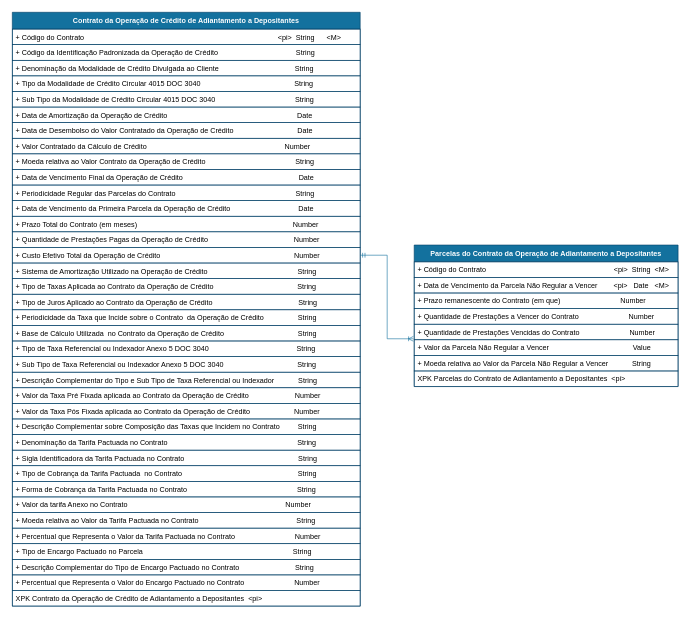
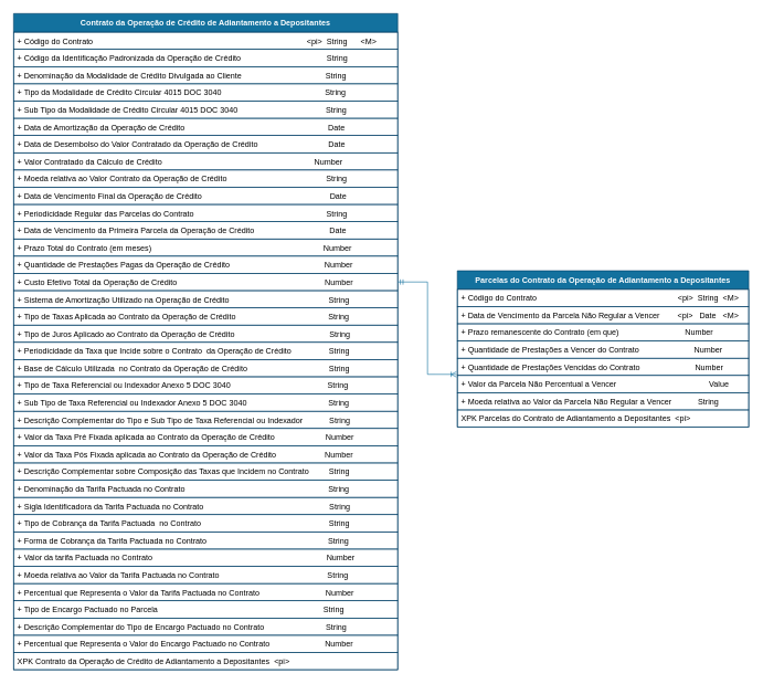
  <mxCell id="0" />
  <mxCell id="1" parent="0" />
  <mxCell id="2" value="Parcelas do Contrato da Operação de Adiantamento a Depositantes" style="swimlane;fontStyle=1;childLayout=stackLayout;horizontal=1;startSize=28;horizontalStack=0;resizeParent=1;resizeParentMax=0;resizeLast=0;collapsible=1;marginBottom=0;rounded=0;shadow=0;comic=0;sketch=0;align=center;html=0;autosize=1;fillColor=#13719E;strokeColor=#003F66;fontColor=#FFFFFF;" parent="1" vertex="1"><mxGeometry x="690" y="408" width="440" height="236" as="geometry" /></mxCell>
  <mxCell id="3" value="+ Código do Contrato                                                                &lt;pi&gt;  String  &lt;M&gt;" style="text;fillColor=none;align=left;verticalAlign=top;spacingLeft=4;spacingRight=4;overflow=hidden;rotatable=0;points=[[0,0.5],[1,0.5]];portConstraint=eastwest;strokeColor=#003F66;" parent="2" vertex="1"><mxGeometry y="28" width="440" height="26" as="geometry" /></mxCell>
  <mxCell id="4" value="+ Data de Vencimento da Parcela Não Regular a Vencer        &lt;pi&gt;   Date   &lt;M&gt;" style="text;fillColor=none;align=left;verticalAlign=top;spacingLeft=4;spacingRight=4;overflow=hidden;rotatable=0;points=[[0,0.5],[1,0.5]];portConstraint=eastwest;strokeColor=#003F66;" parent="2" vertex="1"><mxGeometry y="54" width="440" height="26" as="geometry" /></mxCell>
  <mxCell id="5" value="+ Prazo remanescente do Contrato (em que)                              Number  " style="text;fillColor=none;align=left;verticalAlign=top;spacingLeft=4;spacingRight=4;overflow=hidden;rotatable=0;points=[[0,0.5],[1,0.5]];portConstraint=eastwest;strokeColor=#003F66;" parent="2" vertex="1"><mxGeometry y="80" width="440" height="26" as="geometry" /></mxCell>
  <mxCell id="6" value="+ Quantidade de Prestações a Vencer do Contrato                         Number" style="text;fillColor=none;align=left;verticalAlign=top;spacingLeft=4;spacingRight=4;overflow=hidden;rotatable=0;points=[[0,0.5],[1,0.5]];portConstraint=eastwest;strokeColor=#003F66;" parent="2" vertex="1"><mxGeometry y="106" width="440" height="26" as="geometry" /></mxCell>
  <mxCell id="7" value="+ Quantidade de Prestações Vencidas do Contrato                         Number  " style="text;fillColor=none;align=left;verticalAlign=top;spacingLeft=4;spacingRight=4;overflow=hidden;rotatable=0;points=[[0,0.5],[1,0.5]];portConstraint=eastwest;strokeColor=#003F66;" parent="2" vertex="1"><mxGeometry y="132" width="440" height="26" as="geometry" /></mxCell>
- <mxCell id="8" value="+ Valor da Parcela Não Regular a Vencer                                          Value" style="text;fillColor=none;align=left;verticalAlign=top;spacingLeft=4;spacingRight=4;overflow=hidden;rotatable=0;points=[[0,0.5],[1,0.5]];portConstraint=eastwest;strokeColor=#003F66;" parent="2" vertex="1"><mxGeometry y="158" width="440" height="26" as="geometry" /></mxCell>
+ <mxCell id="8" value="+ Valor da Parcela Não Percentual a Vencer                                          Value" style="text;fillColor=none;align=left;verticalAlign=top;spacingLeft=4;spacingRight=4;overflow=hidden;rotatable=0;points=[[0,0.5],[1,0.5]];portConstraint=eastwest;strokeColor=#003F66;" parent="2" vertex="1"><mxGeometry y="158" width="440" height="26" as="geometry" /></mxCell>
  <mxCell id="9" value="+ Moeda relativa ao Valor da Parcela Não Regular a Vencer            String" style="text;fillColor=none;align=left;verticalAlign=top;spacingLeft=4;spacingRight=4;overflow=hidden;rotatable=0;points=[[0,0.5],[1,0.5]];portConstraint=eastwest;strokeColor=#003F66;" parent="2" vertex="1"><mxGeometry y="184" width="440" height="26" as="geometry" /></mxCell>
  <mxCell id="10" value="XPK Parcelas do Contrato de Adiantamento a Depositantes  &lt;pi&gt;" style="text;fillColor=none;align=left;verticalAlign=top;spacingLeft=4;spacingRight=4;overflow=hidden;rotatable=0;points=[[0,0.5],[1,0.5]];portConstraint=eastwest;strokeColor=#003F66;" parent="2" vertex="1"><mxGeometry y="210" width="440" height="26" as="geometry" /></mxCell>
  <mxCell id="11" value="Contrato da Operação de Crédito de Adiantamento a Depositantes" style="swimlane;fontStyle=1;childLayout=stackLayout;horizontal=1;startSize=28;horizontalStack=0;resizeParent=1;resizeParentMax=0;resizeLast=0;collapsible=1;marginBottom=0;rounded=0;shadow=0;comic=0;sketch=0;align=center;html=0;autosize=1;fillColor=#13719E;strokeColor=#003F66;fontColor=#FFFFFF;" parent="1" vertex="1"><mxGeometry x="20" y="20" width="580" height="990" as="geometry" /></mxCell>
  <mxCell id="12" value="+ Código do Contrato                                                                                                 &lt;pi&gt;  String      &lt;M&gt;" style="text;fillColor=none;align=left;verticalAlign=top;spacingLeft=4;spacingRight=4;overflow=hidden;rotatable=0;points=[[0,0.5],[1,0.5]];portConstraint=eastwest;strokeColor=#003F66;" parent="11" vertex="1"><mxGeometry y="28" width="580" height="26" as="geometry" /></mxCell>
  <mxCell id="13" value="+ Código da Identificação Padronizada da Operação de Crédito                                       String      " style="text;fillColor=none;align=left;verticalAlign=top;spacingLeft=4;spacingRight=4;overflow=hidden;rotatable=0;points=[[0,0.5],[1,0.5]];portConstraint=eastwest;strokeColor=#003F66;" parent="11" vertex="1"><mxGeometry y="54" width="580" height="26" as="geometry" /></mxCell>
  <mxCell id="14" value="+ Denominação da Modalidade de Crédito Divulgada ao Cliente                                      String" style="text;fillColor=none;align=left;verticalAlign=top;spacingLeft=4;spacingRight=4;overflow=hidden;rotatable=0;points=[[0,0.5],[1,0.5]];portConstraint=eastwest;strokeColor=#003F66;" parent="11" vertex="1"><mxGeometry y="80" width="580" height="26" as="geometry" /></mxCell>
  <mxCell id="15" value="+ Tipo da Modalidade de Crédito Circular 4015 DOC 3040                                               String" style="text;fillColor=none;align=left;verticalAlign=top;spacingLeft=4;spacingRight=4;overflow=hidden;rotatable=0;points=[[0,0.5],[1,0.5]];portConstraint=eastwest;strokeColor=#003F66;" parent="11" vertex="1"><mxGeometry y="106" width="580" height="26" as="geometry" /></mxCell>
  <mxCell id="16" value="+ Sub Tipo da Modalidade de Crédito Circular 4015 DOC 3040                                        String" style="text;fillColor=none;align=left;verticalAlign=top;spacingLeft=4;spacingRight=4;overflow=hidden;rotatable=0;points=[[0,0.5],[1,0.5]];portConstraint=eastwest;strokeColor=#003F66;" parent="11" vertex="1"><mxGeometry y="132" width="580" height="26" as="geometry" /></mxCell>
  <mxCell id="17" value="+ Data de Amortização da Operação de Crédito                                                                 Date" style="text;fillColor=none;align=left;verticalAlign=top;spacingLeft=4;spacingRight=4;overflow=hidden;rotatable=0;points=[[0,0.5],[1,0.5]];portConstraint=eastwest;strokeColor=#003F66;" parent="11" vertex="1"><mxGeometry y="158" width="580" height="26" as="geometry" /></mxCell>
  <mxCell id="18" value="+ Data de Desembolso do Valor Contratado da Operação de Crédito                                Date" style="text;fillColor=none;align=left;verticalAlign=top;spacingLeft=4;spacingRight=4;overflow=hidden;rotatable=0;points=[[0,0.5],[1,0.5]];portConstraint=eastwest;strokeColor=#003F66;" parent="11" vertex="1"><mxGeometry y="184" width="580" height="26" as="geometry" /></mxCell>
  <mxCell id="19" value="+ Valor Contratado da Cálculo de Crédito                                                                     Number" style="text;fillColor=none;align=left;verticalAlign=top;spacingLeft=4;spacingRight=4;overflow=hidden;rotatable=0;points=[[0,0.5],[1,0.5]];portConstraint=eastwest;strokeColor=#003F66;" parent="11" vertex="1"><mxGeometry y="210" width="580" height="26" as="geometry" /></mxCell>
  <mxCell id="20" value="+ Moeda relativa ao Valor Contrato da Operação de Crédito                                             String" style="text;fillColor=none;align=left;verticalAlign=top;spacingLeft=4;spacingRight=4;overflow=hidden;rotatable=0;points=[[0,0.5],[1,0.5]];portConstraint=eastwest;strokeColor=#003F66;" parent="11" vertex="1"><mxGeometry y="236" width="580" height="26" as="geometry" /></mxCell>
  <mxCell id="21" value="+ Data de Vencimento Final da Operação de Crédito                                                          Date" style="text;fillColor=none;align=left;verticalAlign=top;spacingLeft=4;spacingRight=4;overflow=hidden;rotatable=0;points=[[0,0.5],[1,0.5]];portConstraint=eastwest;strokeColor=#003F66;" parent="11" vertex="1"><mxGeometry y="262" width="580" height="26" as="geometry" /></mxCell>
  <mxCell id="22" value="+ Periodicidade Regular das Parcelas do Contrato                                                            String" style="text;fillColor=none;align=left;verticalAlign=top;spacingLeft=4;spacingRight=4;overflow=hidden;rotatable=0;points=[[0,0.5],[1,0.5]];portConstraint=eastwest;strokeColor=#003F66;" parent="11" vertex="1"><mxGeometry y="288" width="580" height="26" as="geometry" /></mxCell>
  <mxCell id="23" value="+ Data de Vencimento da Primeira Parcela da Operação de Crédito                                  Date" style="text;fillColor=none;align=left;verticalAlign=top;spacingLeft=4;spacingRight=4;overflow=hidden;rotatable=0;points=[[0,0.5],[1,0.5]];portConstraint=eastwest;strokeColor=#003F66;" parent="11" vertex="1"><mxGeometry y="314" width="580" height="26" as="geometry" /></mxCell>
  <mxCell id="24" value="+ Prazo Total do Contrato (em meses)                                                                              Number  " style="text;fillColor=none;align=left;verticalAlign=top;spacingLeft=4;spacingRight=4;overflow=hidden;rotatable=0;points=[[0,0.5],[1,0.5]];portConstraint=eastwest;strokeColor=#003F66;" parent="11" vertex="1"><mxGeometry y="340" width="580" height="26" as="geometry" /></mxCell>
  <mxCell id="25" value="+ Quantidade de Prestações Pagas da Operação de Crédito                                           Number  " style="text;fillColor=none;align=left;verticalAlign=top;spacingLeft=4;spacingRight=4;overflow=hidden;rotatable=0;points=[[0,0.5],[1,0.5]];portConstraint=eastwest;strokeColor=#003F66;" parent="11" vertex="1"><mxGeometry y="366" width="580" height="26" as="geometry" /></mxCell>
  <mxCell id="26" value="+ Custo Efetivo Total da Operação de Crédito                                                                   Number" style="text;fillColor=none;align=left;verticalAlign=top;spacingLeft=4;spacingRight=4;overflow=hidden;rotatable=0;points=[[0,0.5],[1,0.5]];portConstraint=eastwest;strokeColor=#003F66;" parent="11" vertex="1"><mxGeometry y="392" width="580" height="26" as="geometry" /></mxCell>
  <mxCell id="27" value="+ Sistema de Amortização Utilizado na Operação de Crédito                                             String" style="text;fillColor=none;align=left;verticalAlign=top;spacingLeft=4;spacingRight=4;overflow=hidden;rotatable=0;points=[[0,0.5],[1,0.5]];portConstraint=eastwest;strokeColor=#003F66;" parent="11" vertex="1"><mxGeometry y="418" width="580" height="26" as="geometry" /></mxCell>
  <mxCell id="28" value="+ Tipo de Taxas Aplicada ao Contrato da Operação de Crédito                                          String" style="text;fillColor=none;align=left;verticalAlign=top;spacingLeft=4;spacingRight=4;overflow=hidden;rotatable=0;points=[[0,0.5],[1,0.5]];portConstraint=eastwest;strokeColor=#003F66;" parent="11" vertex="1"><mxGeometry y="444" width="580" height="26" as="geometry" /></mxCell>
  <mxCell id="29" value="+ Tipo de Juros Aplicado ao Contrato da Operação de Crédito                                           String" style="text;fillColor=none;align=left;verticalAlign=top;spacingLeft=4;spacingRight=4;overflow=hidden;rotatable=0;points=[[0,0.5],[1,0.5]];portConstraint=eastwest;strokeColor=#003F66;" parent="11" vertex="1"><mxGeometry y="470" width="580" height="26" as="geometry" /></mxCell>
  <mxCell id="30" value="+ Periodicidade da Taxa que Incide sobre o Contrato  da Operação de Crédito                 String" style="text;fillColor=none;align=left;verticalAlign=top;spacingLeft=4;spacingRight=4;overflow=hidden;rotatable=0;points=[[0,0.5],[1,0.5]];portConstraint=eastwest;strokeColor=#003F66;" parent="11" vertex="1"><mxGeometry y="496" width="580" height="26" as="geometry" /></mxCell>
  <mxCell id="31" value="+ Base de Cálculo Utilizada  no Contrato da Operação de Crédito                                     String" style="text;fillColor=none;align=left;verticalAlign=top;spacingLeft=4;spacingRight=4;overflow=hidden;rotatable=0;points=[[0,0.5],[1,0.5]];portConstraint=eastwest;strokeColor=#003F66;" parent="11" vertex="1"><mxGeometry y="522" width="580" height="26" as="geometry" /></mxCell>
  <mxCell id="32" value="+ Tipo de Taxa Referencial ou Indexador Anexo 5 DOC 3040                                            String" style="text;fillColor=none;align=left;verticalAlign=top;spacingLeft=4;spacingRight=4;overflow=hidden;rotatable=0;points=[[0,0.5],[1,0.5]];portConstraint=eastwest;strokeColor=#003F66;" parent="11" vertex="1"><mxGeometry y="548" width="580" height="26" as="geometry" /></mxCell>
  <mxCell id="33" value="+ Sub Tipo de Taxa Referencial ou Indexador Anexo 5 DOC 3040                                     String" style="text;fillColor=none;align=left;verticalAlign=top;spacingLeft=4;spacingRight=4;overflow=hidden;rotatable=0;points=[[0,0.5],[1,0.5]];portConstraint=eastwest;strokeColor=#003F66;" parent="11" vertex="1"><mxGeometry y="574" width="580" height="26" as="geometry" /></mxCell>
  <mxCell id="34" value="+ Descrição Complementar do Tipo e Sub Tipo de Taxa Referencial ou Indexador            String  " style="text;fillColor=none;align=left;verticalAlign=top;spacingLeft=4;spacingRight=4;overflow=hidden;rotatable=0;points=[[0,0.5],[1,0.5]];portConstraint=eastwest;strokeColor=#003F66;" parent="11" vertex="1"><mxGeometry y="600" width="580" height="26" as="geometry" /></mxCell>
  <mxCell id="35" value="+ Valor da Taxa Pré Fixada aplicada ao Contrato da Operação de Crédito                       Number" style="text;fillColor=none;align=left;verticalAlign=top;spacingLeft=4;spacingRight=4;overflow=hidden;rotatable=0;points=[[0,0.5],[1,0.5]];portConstraint=eastwest;strokeColor=#003F66;" parent="11" vertex="1"><mxGeometry y="626" width="580" height="26" as="geometry" /></mxCell>
  <mxCell id="36" value="+ Valor da Taxa Pós Fixada aplicada ao Contrato da Operação de Crédito                      Number" style="text;fillColor=none;align=left;verticalAlign=top;spacingLeft=4;spacingRight=4;overflow=hidden;rotatable=0;points=[[0,0.5],[1,0.5]];portConstraint=eastwest;strokeColor=#003F66;" parent="11" vertex="1"><mxGeometry y="652" width="580" height="26" as="geometry" /></mxCell>
  <mxCell id="37" value="+ Descrição Complementar sobre Composição das Taxas que Incidem no Contrato         String" style="text;fillColor=none;align=left;verticalAlign=top;spacingLeft=4;spacingRight=4;overflow=hidden;rotatable=0;points=[[0,0.5],[1,0.5]];portConstraint=eastwest;strokeColor=#003F66;" parent="11" vertex="1"><mxGeometry y="678" width="580" height="26" as="geometry" /></mxCell>
  <mxCell id="38" value="+ Denominação da Tarifa Pactuada no Contrato                                                                 String" style="text;fillColor=none;align=left;verticalAlign=top;spacingLeft=4;spacingRight=4;overflow=hidden;rotatable=0;points=[[0,0.5],[1,0.5]];portConstraint=eastwest;strokeColor=#003F66;" parent="11" vertex="1"><mxGeometry y="704" width="580" height="26" as="geometry" /></mxCell>
  <mxCell id="39" value="+ Sigla Identificadora da Tarifa Pactuada no Contrato                                                         String" style="text;fillColor=none;align=left;verticalAlign=top;spacingLeft=4;spacingRight=4;overflow=hidden;rotatable=0;points=[[0,0.5],[1,0.5]];portConstraint=eastwest;strokeColor=#003F66;" parent="11" vertex="1"><mxGeometry y="730" width="580" height="26" as="geometry" /></mxCell>
  <mxCell id="40" value="+ Tipo de Cobrança da Tarifa Pactuada  no Contrato                                                          String" style="text;fillColor=none;align=left;verticalAlign=top;spacingLeft=4;spacingRight=4;overflow=hidden;rotatable=0;points=[[0,0.5],[1,0.5]];portConstraint=eastwest;strokeColor=#003F66;" parent="11" vertex="1"><mxGeometry y="756" width="580" height="26" as="geometry" /></mxCell>
  <mxCell id="41" value="+ Forma de Cobrança da Tarifa Pactuada no Contrato                                                       String" style="text;fillColor=none;align=left;verticalAlign=top;spacingLeft=4;spacingRight=4;overflow=hidden;rotatable=0;points=[[0,0.5],[1,0.5]];portConstraint=eastwest;strokeColor=#003F66;" parent="11" vertex="1"><mxGeometry y="782" width="580" height="26" as="geometry" /></mxCell>
- <mxCell id="42" value="+ Valor da tarifa Anexo no Contrato                                                                               Number" style="text;fillColor=none;align=left;verticalAlign=top;spacingLeft=4;spacingRight=4;overflow=hidden;rotatable=0;points=[[0,0.5],[1,0.5]];portConstraint=eastwest;strokeColor=#003F66;" parent="11" vertex="1"><mxGeometry y="808" width="580" height="26" as="geometry" /></mxCell>
+ <mxCell id="42" value="+ Valor da tarifa Pactuada no Contrato                                                                               Number" style="text;fillColor=none;align=left;verticalAlign=top;spacingLeft=4;spacingRight=4;overflow=hidden;rotatable=0;points=[[0,0.5],[1,0.5]];portConstraint=eastwest;strokeColor=#003F66;" parent="11" vertex="1"><mxGeometry y="808" width="580" height="26" as="geometry" /></mxCell>
  <mxCell id="43" value="+ Moeda relativa ao Valor da Tarifa Pactuada no Contrato                                                 String" style="text;fillColor=none;align=left;verticalAlign=top;spacingLeft=4;spacingRight=4;overflow=hidden;rotatable=0;points=[[0,0.5],[1,0.5]];portConstraint=eastwest;strokeColor=#003F66;" parent="11" vertex="1"><mxGeometry y="834" width="580" height="26" as="geometry" /></mxCell>
  <mxCell id="44" value="+ Percentual que Representa o Valor da Tarifa Pactuada no Contrato                              Number" style="text;fillColor=none;align=left;verticalAlign=top;spacingLeft=4;spacingRight=4;overflow=hidden;rotatable=0;points=[[0,0.5],[1,0.5]];portConstraint=eastwest;strokeColor=#003F66;" parent="11" vertex="1"><mxGeometry y="860" width="580" height="26" as="geometry" /></mxCell>
  <mxCell id="45" value="+ Tipo de Encargo Pactuado no Parcela                                                                           String" style="text;fillColor=none;align=left;verticalAlign=top;spacingLeft=4;spacingRight=4;overflow=hidden;rotatable=0;points=[[0,0.5],[1,0.5]];portConstraint=eastwest;strokeColor=#003F66;" parent="11" vertex="1"><mxGeometry y="886" width="580" height="26" as="geometry" /></mxCell>
  <mxCell id="46" value="+ Descrição Complementar do Tipo de Encargo Pactuado no Contrato                            String" style="text;fillColor=none;align=left;verticalAlign=top;spacingLeft=4;spacingRight=4;overflow=hidden;rotatable=0;points=[[0,0.5],[1,0.5]];portConstraint=eastwest;strokeColor=#003F66;" parent="11" vertex="1"><mxGeometry y="912" width="580" height="26" as="geometry" /></mxCell>
  <mxCell id="47" value="+ Percentual que Representa o Valor do Encargo Pactuado no Contrato                         Number" style="text;fillColor=none;align=left;verticalAlign=top;spacingLeft=4;spacingRight=4;overflow=hidden;rotatable=0;points=[[0,0.5],[1,0.5]];portConstraint=eastwest;strokeColor=#003F66;" parent="11" vertex="1"><mxGeometry y="938" width="580" height="26" as="geometry" /></mxCell>
  <mxCell id="48" value="XPK Contrato da Operação de Crédito de Adiantamento a Depositantes  &lt;pi&gt;" style="text;fillColor=none;align=left;verticalAlign=top;spacingLeft=4;spacingRight=4;overflow=hidden;rotatable=0;points=[[0,0.5],[1,0.5]];portConstraint=eastwest;strokeColor=#003F66;" parent="11" vertex="1"><mxGeometry y="964" width="580" height="26" as="geometry" /></mxCell>
  <mxCell id="49" style="edgeStyle=orthogonalEdgeStyle;rounded=0;orthogonalLoop=1;jettySize=auto;html=1;exitX=1;exitY=0.5;exitDx=0;exitDy=0;entryX=-0.003;entryY=0.936;entryDx=0;entryDy=0;entryPerimeter=0;endArrow=ERoneToMany;endFill=0;startArrow=ERmandOne;startFill=0;strokeColor=#13719E;" parent="1" source="26" target="7" edge="1"><mxGeometry relative="1" as="geometry" /></mxCell>
